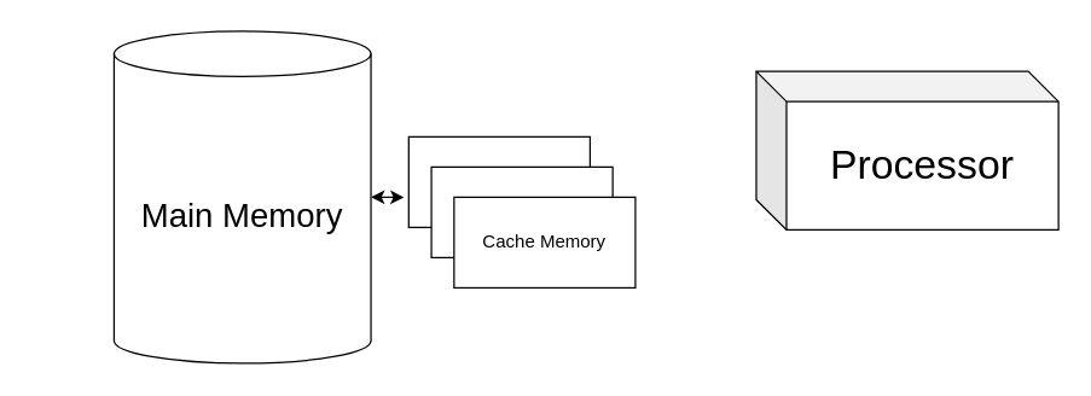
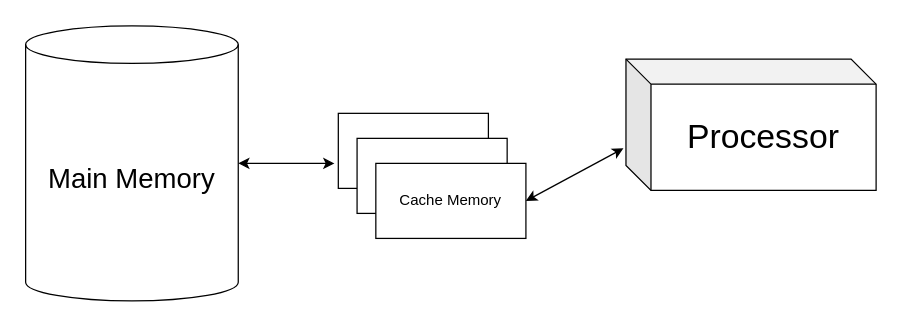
  <mxCell id="0" />
  <mxCell id="1" parent="0" />
- <mxCell id="2" value="Main Memory" style="shape=cylinder3;whiteSpace=wrap;html=1;boundedLbl=1;backgroundOutline=1;size=15;fontSize=22;" vertex="1" parent="1"><mxGeometry x="75" y="20" width="170" height="220" as="geometry" /></mxCell>
+ <mxCell id="2" value="Main Memory" style="shape=cylinder3;whiteSpace=wrap;html=1;boundedLbl=1;backgroundOutline=1;size=15;fontSize=22;" vertex="1" parent="1"><mxGeometry x="20" y="20" width="170" height="220" as="geometry" /></mxCell>
  <mxCell id="3" value="Processor" style="shape=cube;whiteSpace=wrap;html=1;boundedLbl=1;backgroundOutline=1;darkOpacity=0.05;darkOpacity2=0.1;fontSize=27;" vertex="1" parent="1"><mxGeometry x="500" y="46.67" width="200" height="105" as="geometry" /></mxCell>
  <mxCell id="4" value="" style="rounded=0;whiteSpace=wrap;html=1;" vertex="1" parent="1"><mxGeometry x="270" y="90" width="120" height="60" as="geometry" /></mxCell>
  <mxCell id="5" value="" style="rounded=0;whiteSpace=wrap;html=1;" vertex="1" parent="1"><mxGeometry x="285" y="110" width="120" height="60" as="geometry" /></mxCell>
  <mxCell id="6" value="Cache Memory" style="rounded=0;whiteSpace=wrap;html=1;" vertex="1" parent="1"><mxGeometry x="300" y="130" width="120" height="60" as="geometry" /></mxCell>
  <mxCell id="7" value="" style="endArrow=classic;startArrow=classic;html=1;rounded=0;entryX=1;entryY=0.5;entryDx=0;entryDy=0;entryPerimeter=0;exitX=-0.026;exitY=0.667;exitDx=0;exitDy=0;exitPerimeter=0;" edge="1" parent="1" source="4" target="2"><mxGeometry width="50" height="50" relative="1" as="geometry"><mxPoint x="320" y="170" as="sourcePoint" /><mxPoint x="240" y="130" as="targetPoint" /></mxGeometry></mxCell>
+ <mxCell id="8" value="" style="endArrow=classic;startArrow=classic;html=1;rounded=0;entryX=1;entryY=0.5;entryDx=0;entryDy=0;exitX=-0.01;exitY=0.679;exitDx=0;exitDy=0;exitPerimeter=0;" edge="1" parent="1" source="3" target="6"><mxGeometry width="50" height="50" relative="1" as="geometry"><mxPoint x="517" y="150" as="sourcePoint" /><mxPoint x="440" y="150" as="targetPoint" /></mxGeometry></mxCell>
